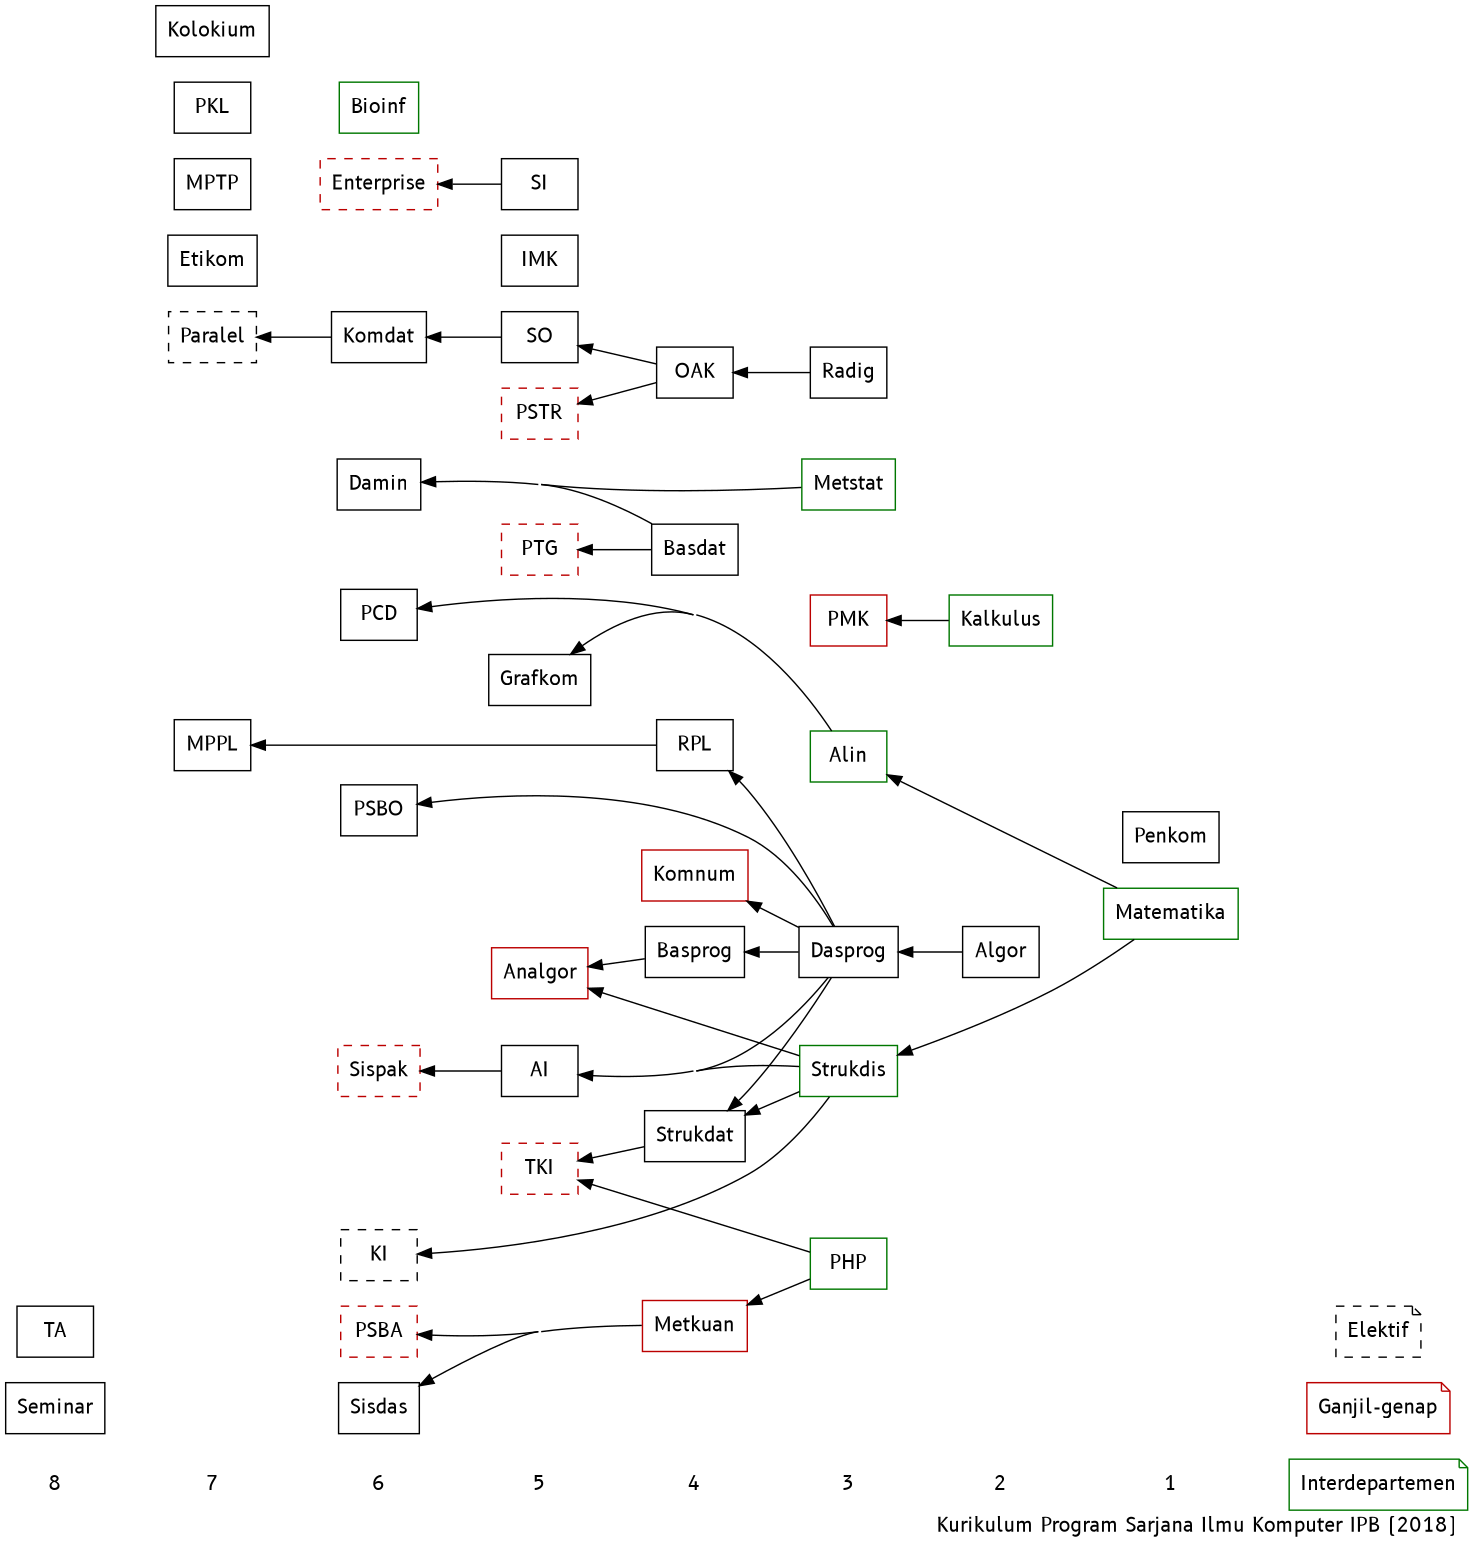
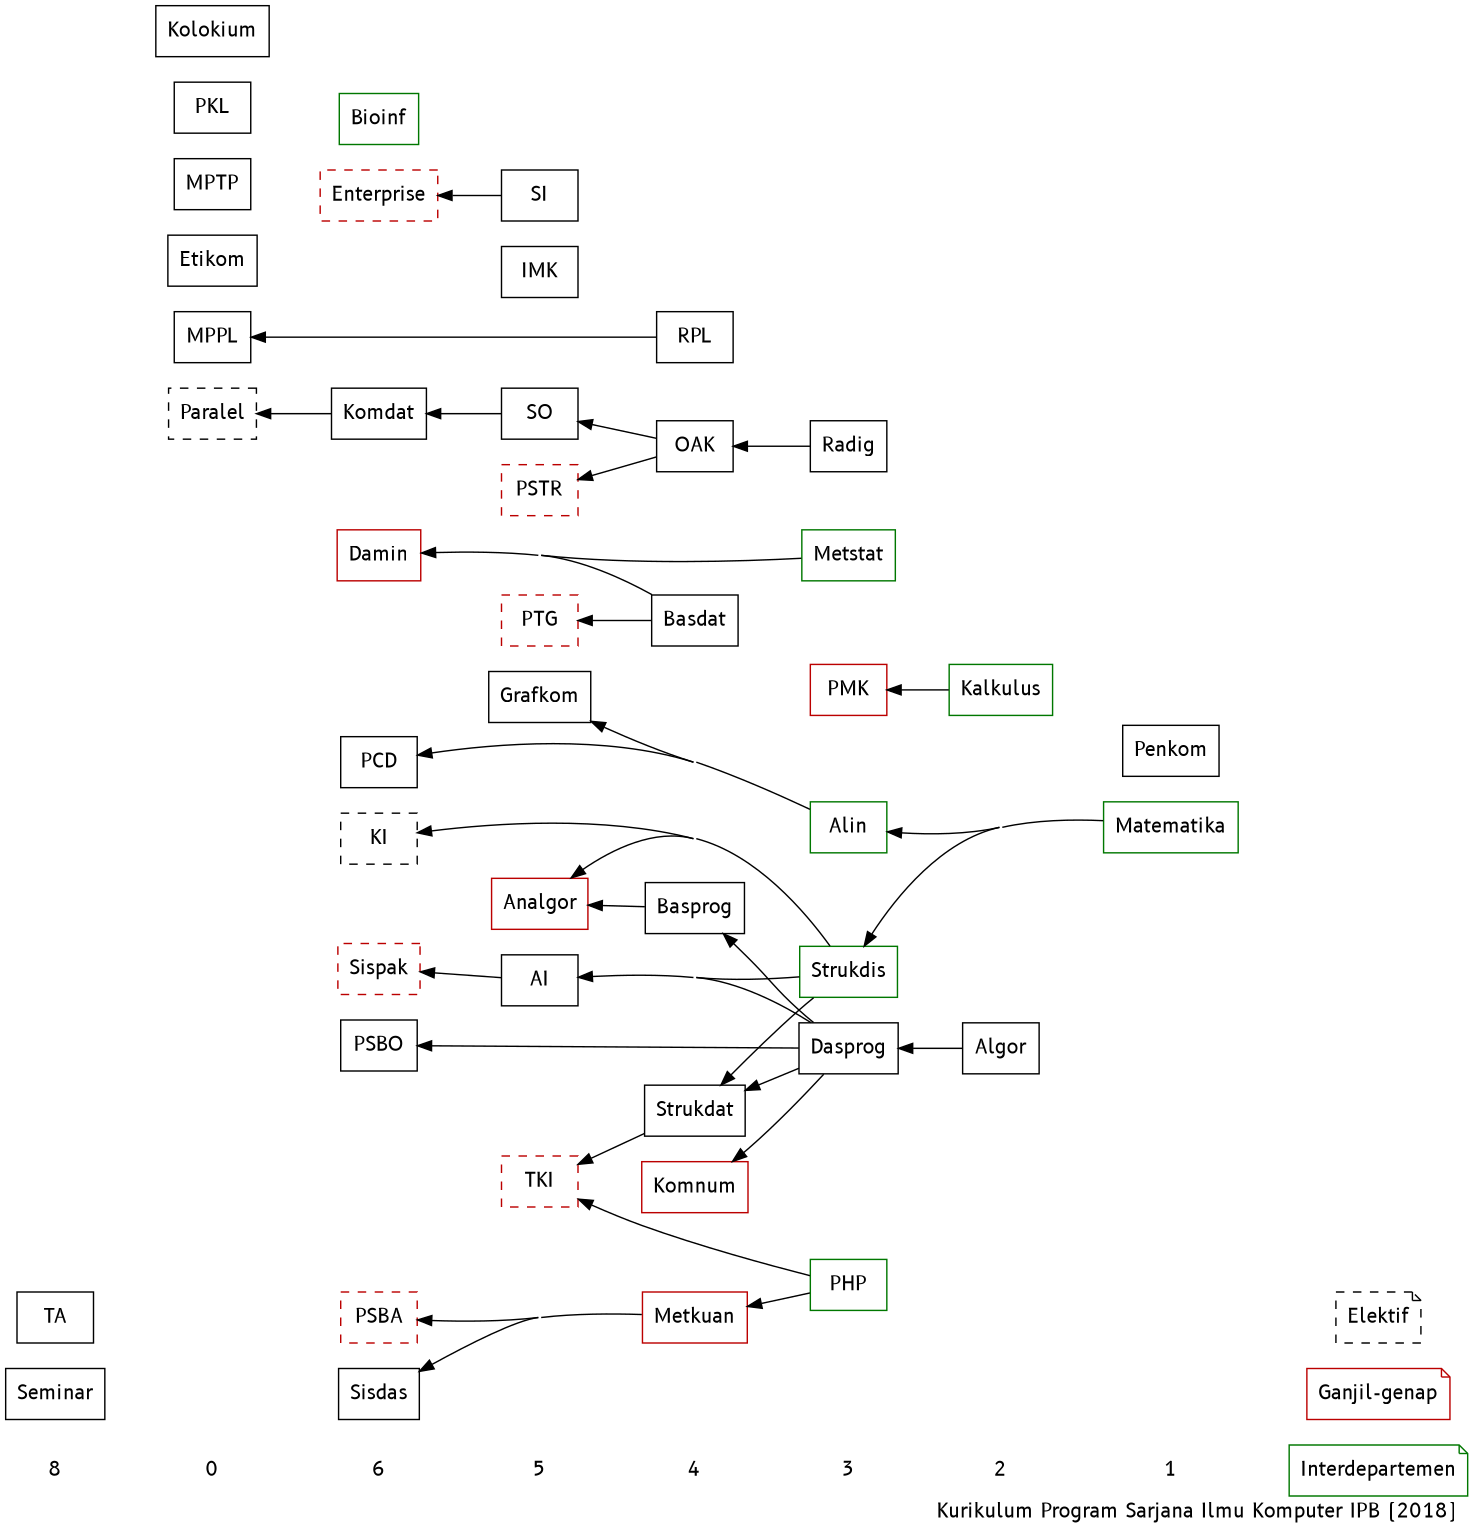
  digraph {
    concentrate=true
    fontname=B612
    label="Kurikulum Program Sarjana Ilmu Komputer IPB (2018)"
    labeljust=r
    rankdir=LR
    node [fontname=B612 shape=box]
    edge [dir=back]
    1 [shape=plaintext]
    Matematika [color="#007700"]
    Penkom
    2 [shape=plaintext]
    Kalkulus [color="#007700"]
    Algor
    3 [shape=plaintext]
    Alin [color="#007700"]
    Metstat [color="#007700"]
    PHP [color="#007700"]
    Strukdis [color="#007700"]
    Dasprog
    Radig
    PMK [color="#bb0000"]
    4 [shape=plaintext]
    Basdat
    OAK
    Strukdat
    Basprog
    RPL
    Komnum [color="#bb0000"]
    Metkuan [color="#bb0000"]
    5 [shape=plaintext]
    IMK
    SO
    Grafkom
    AI
    SI
    Analgor [color="#bb0000"]
    6 [shape=plaintext]
    Bioinf [color="#007700"]
-   Damin
+   Damin [color="#bb0000"]
    Komdat
    PSBO
    Sisdas
    PCD
-   7 [shape=plaintext]
+   7 [shape=plaintext label=0]
    Etikom
    MPPL
    MPTP
    PKL
    Kolokium
    8 [shape=plaintext]
    Seminar
    TA
    PSTR [color="#bb0000" style=dashed]
    PTG [color="#bb0000" style=dashed]
    TKI [color="#bb0000" style=dashed]
    KI [style=dashed]
    Sispak [color="#bb0000" style=dashed]
    Enterprise [color="#bb0000" style=dashed]
    PSBA [color="#bb0000" style=dashed]
    Paralel [style=dashed]
    n54 [color="#007700" label=Interdepartemen shape=note]
    n55 [color="#bb0000" label="Ganjil-genap" shape=note]
    n56 [label=Elektif shape=note style=dashed]
    subgraph sub_1 {
      rank=same
      1
      Matematika
      Penkom
    }
    subgraph sub_2 {
      rank=same
      2
      Kalkulus
      Algor
    }
    subgraph sub_3 {
      rank=same
      3
      Alin
      Metstat
      PHP
      Strukdis
      Dasprog
      Radig
      PMK
    }
    subgraph sub_4 {
      rank=same
      4
      Basdat
      OAK
      Strukdat
      Basprog
      RPL
      Komnum
      Metkuan
    }
    subgraph sub_5 {
      rank=same
      5
      IMK
      SO
      Grafkom
      AI
      SI
      Analgor
    }
    subgraph sub_6 {
      rank=same
      6
      Bioinf
      Damin
      Komdat
      PSBO
      Sisdas
      PCD
    }
    subgraph sub_7 {
      rank=same
      7
      Etikom
      MPPL
      MPTP
      PKL
      Kolokium
    }
    subgraph sub_8 {
      rank=same
      8
      Seminar
      TA
    }
    subgraph sub_9 {
      Strukdis
      Dasprog
    }
    subgraph sub_10 {
      Strukdis
      Dasprog
    }
    subgraph sub_11 {
      Strukdis
      Dasprog
    }
    subgraph sub_12 {
      Metstat
      Basdat
    }
    subgraph sub_13 {
      rank=same
      5
      PSTR
      PTG
      TKI
    }
    subgraph sub_14 {
      rank=same
      6
      KI
      Sispak
      Enterprise
      PSBA
    }
    subgraph sub_15 {
      rank=same
      7
      Paralel
    }
    subgraph sub_16 {
      PHP
      Strukdat
    }
    subgraph sub_17 {
      rank=sink
      n54
      n55
      n56
    }
    subgraph sub_18 {
      1
      2
      3
      4
      5
      6
      7
      8
    }
    2 -> 1 [style=invis]
    3 -> 2 [style=invis]
    Alin -> Matematika
    Strukdis -> Matematika
    Dasprog -> Algor
    PMK -> Kalkulus
    4 -> 3 [style=invis]
    OAK -> Radig
    Strukdat -> Strukdis
    Strukdat -> Dasprog
    Basprog -> Dasprog
-   RPL -> Dasprog
    Komnum -> Dasprog
    Metkuan -> PHP
    5 -> 4 [style=invis]
    SO -> OAK
    Grafkom -> Alin
    AI -> Strukdis
    AI -> Dasprog
    Analgor -> Strukdis
    Analgor -> Basprog
    6 -> 5 [style=invis]
    Damin -> Metstat
    Damin -> Basdat
    Komdat -> SO
    PSBO -> Dasprog
    Sisdas -> Metkuan
    PCD -> Alin
    7 -> 6 [style=invis]
    MPPL -> RPL
    8 -> 7 [style=invis]
    PSTR -> OAK
    PTG -> Basdat
    TKI -> PHP
    TKI -> Strukdat
    KI -> Strukdis
    Sispak -> AI
    Enterprise -> SI
    PSBA -> Metkuan
    Paralel -> Komdat
  }
